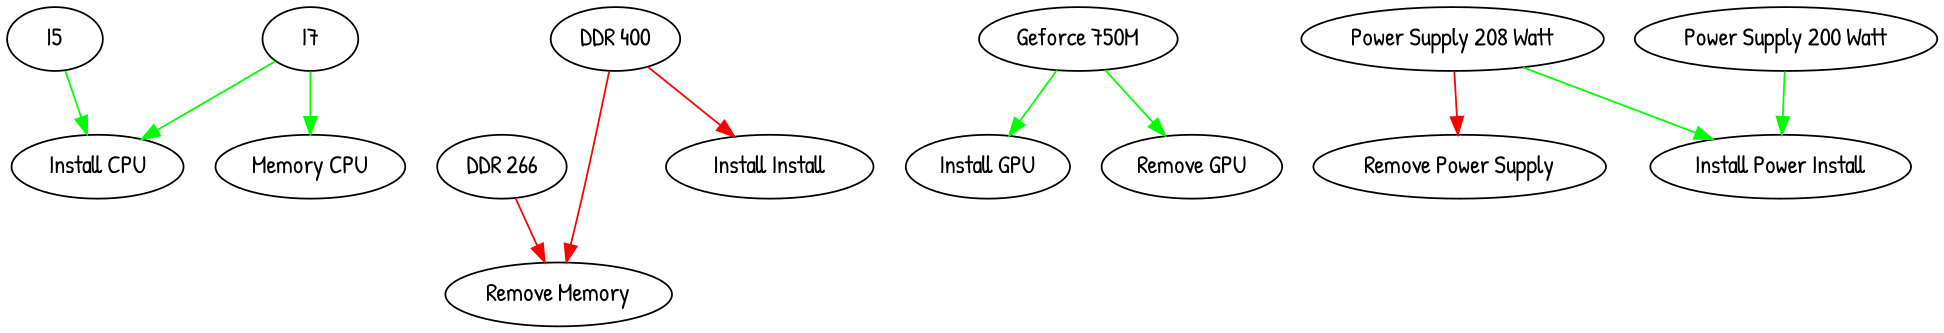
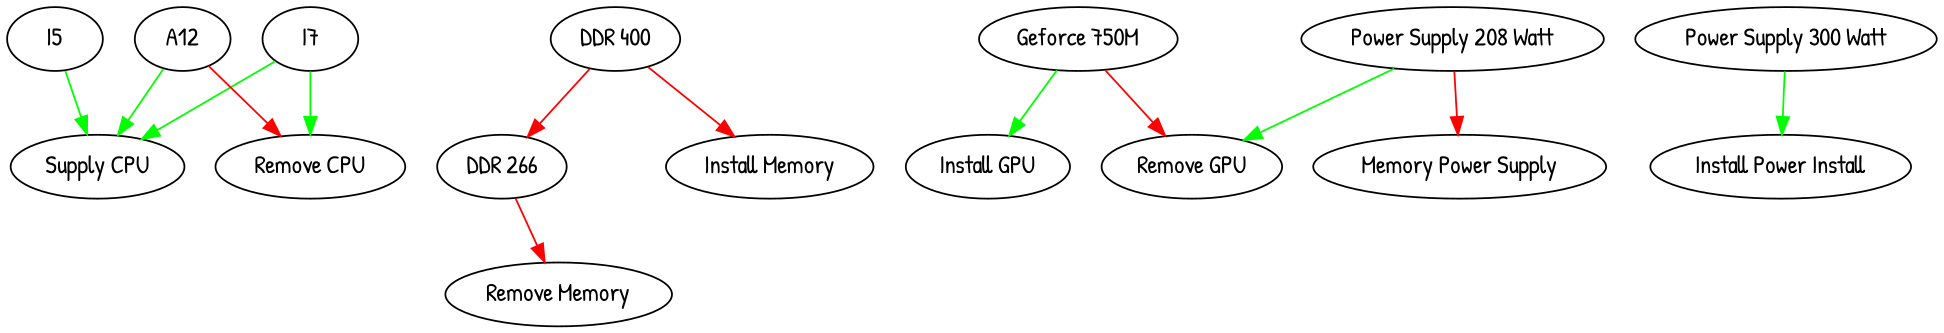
  digraph {
    fontname="Patrick Hand"
    node [fontname="Patrick Hand"]
    edge [color=green fontname="Patrick Hand"]
    I5
-   "Install CPU"
+   "Install CPU" [label="Supply CPU"]
    I7
-   "Remove CPU" [label="Memory CPU"]
+   "Remove CPU"
+   A12
    "DDR 266"
    "Remove Memory"
    "DDR 400"
-   "Install Memory" [label="Install Install"]
+   "Install Memory"
    "Geforce 750M"
    "Install GPU"
    "Remove GPU"
    n13 [label="Power Supply 208 Watt"]
    n14 [label="Install Power Install"]
-   "Remove Power Supply"
-   "Power Supply 300 Watt" [label="Power Supply 200 Watt"]
+   "Remove Power Supply" [label="Memory Power Supply"]
+   "Power Supply 300 Watt"
    I5 -> "Install CPU"
    I7 -> "Install CPU"
    I7 -> "Remove CPU"
+   A12 -> "Install CPU"
+   A12 -> "Remove CPU" [color=red]
    "DDR 266" -> "Remove Memory" [color=red]
-   "DDR 400" -> "Remove Memory" [color=red]
+   "DDR 400" -> "DDR 266" [color=red]
    "DDR 400" -> "Install Memory" [color=red]
    "Geforce 750M" -> "Install GPU"
-   "Geforce 750M" -> "Remove GPU"
-   n13 -> n14
+   "Geforce 750M" -> "Remove GPU" [color=red]
+   n13 -> "Remove GPU"
    n13 -> "Remove Power Supply" [color=red]
    "Power Supply 300 Watt" -> n14
  }
